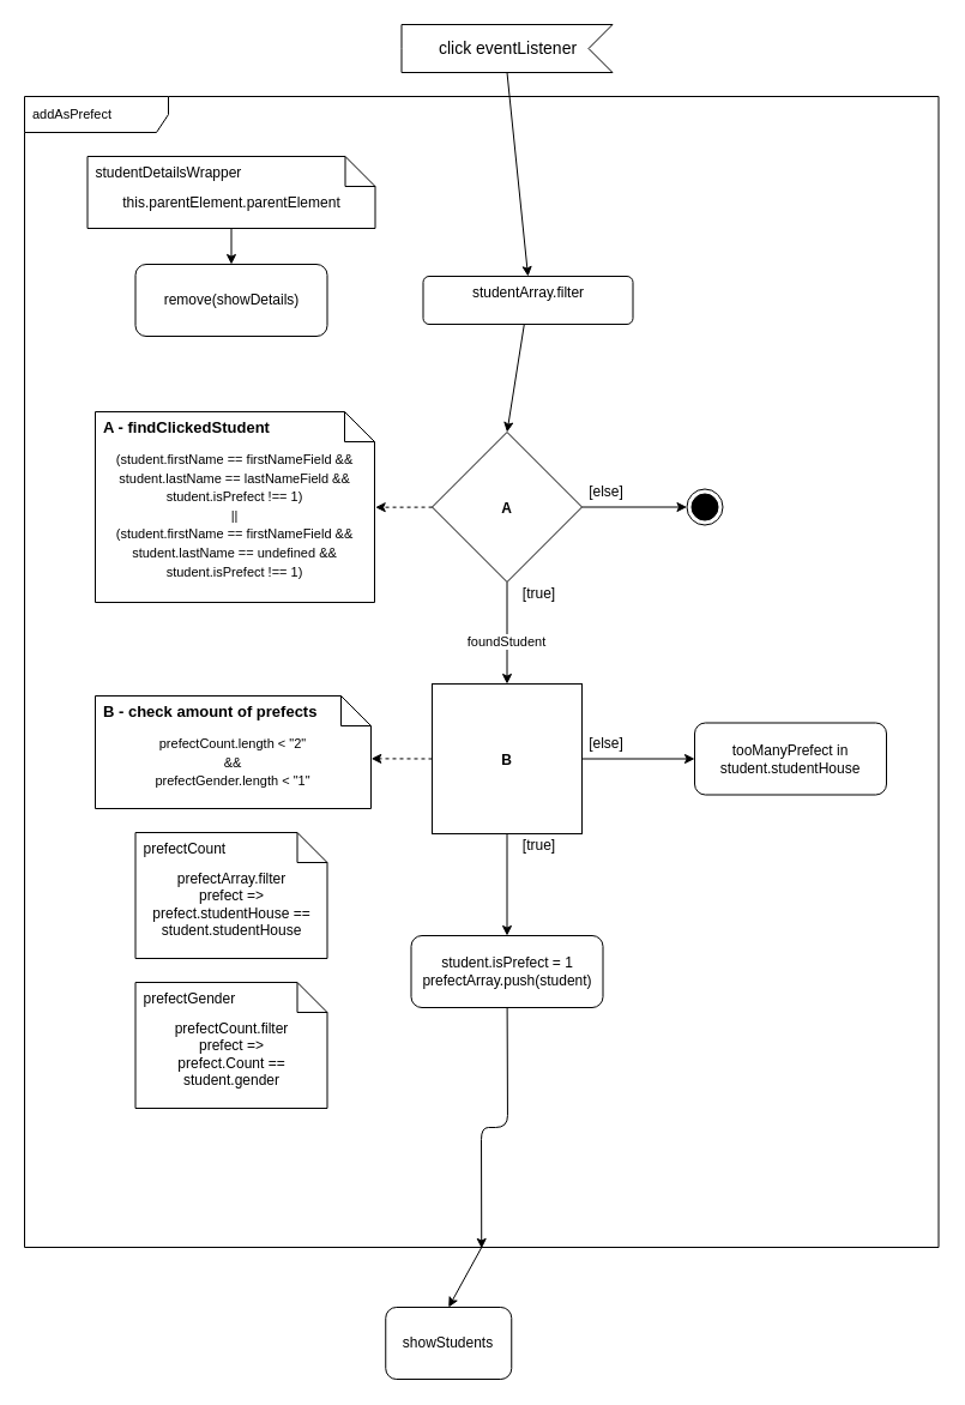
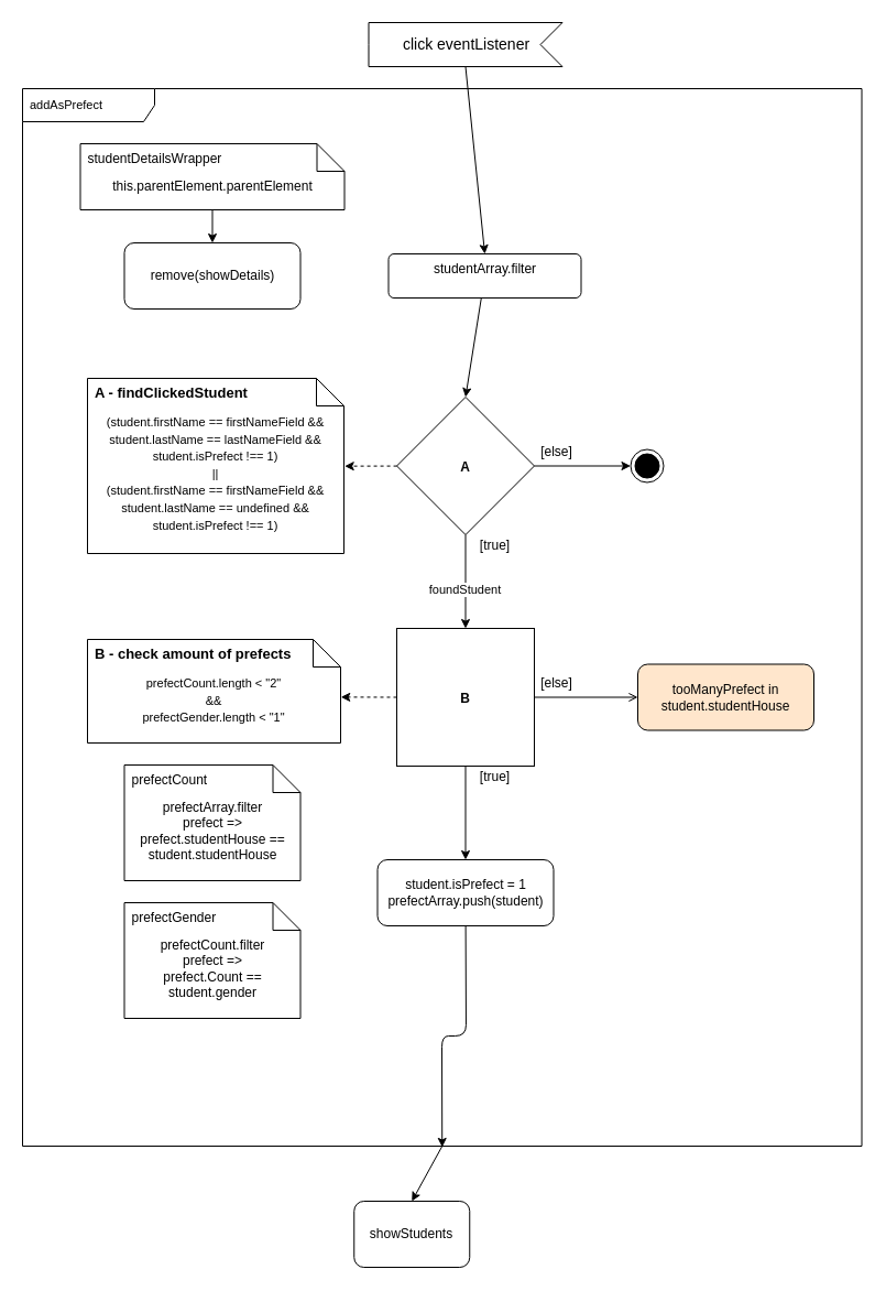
  <mxCell id="0" />
  <mxCell id="1" parent="0" />
  <mxCell id="2" value="addAsPrefect" style="shape=umlFrame;whiteSpace=wrap;html=1;width=120;height=30;boundedLbl=1;verticalAlign=middle;align=left;spacingLeft=5;labelBackgroundColor=default;fontSize=11;" vertex="1" parent="1"><mxGeometry x="20" y="80" width="762.5" height="960" as="geometry" /></mxCell>
  <mxCell id="3" style="edgeStyle=none;html=1;entryX=0.5;entryY=0;entryDx=0;entryDy=0;" edge="1" parent="1" source="4" target="8"><mxGeometry relative="1" as="geometry" /></mxCell>
  <mxCell id="4" value="this.parentElement.parentElement" style="shape=note2;boundedLbl=1;whiteSpace=wrap;html=1;size=25;verticalAlign=top;align=center;" vertex="1" parent="1"><mxGeometry x="72.5" y="130" width="240" height="60" as="geometry" /></mxCell>
  <mxCell id="5" value="studentDetailsWrapper" style="resizeWidth=1;part=1;strokeColor=none;fillColor=none;align=left;spacingLeft=5;" vertex="1" parent="4"><mxGeometry width="240" height="25" relative="1" as="geometry" /></mxCell>
  <mxCell id="6" style="edgeStyle=none;html=1;entryX=0.5;entryY=0;entryDx=0;entryDy=0;exitX=0;exitY=0;exitDx=88;exitDy=40;exitPerimeter=0;" edge="1" parent="1" source="7" target="10"><mxGeometry relative="1" as="geometry"><mxPoint x="422.6" y="80" as="targetPoint" /><mxPoint x="423" y="70" as="sourcePoint" /></mxGeometry></mxCell>
  <mxCell id="7" value="click eventListener" style="html=1;shape=mxgraph.infographic.ribbonSimple;notch1=20;notch2=0;align=center;verticalAlign=middle;fontSize=14;fontStyle=0;flipH=1;" vertex="1" parent="1"><mxGeometry x="334.5" y="20" width="176" height="40" as="geometry" /></mxCell>
  <mxCell id="8" value="remove(showDetails)" style="rounded=1;whiteSpace=wrap;html=1;" vertex="1" parent="1"><mxGeometry x="112.5" y="220" width="160" height="60" as="geometry" /></mxCell>
  <mxCell id="9" style="edgeStyle=none;html=1;entryX=0.5;entryY=0;entryDx=0;entryDy=0;" edge="1" parent="1" source="10" target="15"><mxGeometry relative="1" as="geometry"><mxPoint x="422.5" y="200" as="targetPoint" /></mxGeometry></mxCell>
  <mxCell id="10" value="studentArray.filter" style="html=1;align=center;verticalAlign=top;rounded=1;absoluteArcSize=1;arcSize=10;dashed=0;" vertex="1" parent="1"><mxGeometry x="352.5" y="230" width="175" height="40" as="geometry" /></mxCell>
  <mxCell id="11" style="edgeStyle=none;html=1;fontSize=11;entryX=0.5;entryY=0;entryDx=0;entryDy=0;" edge="1" parent="1" source="15" target="28"><mxGeometry relative="1" as="geometry"><mxPoint x="422.5" y="520" as="targetPoint" /></mxGeometry></mxCell>
  <mxCell id="12" value="foundStudent" style="edgeLabel;html=1;align=center;verticalAlign=middle;resizable=0;points=[];" vertex="1" connectable="0" parent="11"><mxGeometry x="0.164" y="-1" relative="1" as="geometry"><mxPoint as="offset" /></mxGeometry></mxCell>
  <mxCell id="13" style="edgeStyle=none;html=1;fontSize=11;entryX=0;entryY=0.5;entryDx=0;entryDy=0;" edge="1" parent="1" source="15" target="18"><mxGeometry relative="1" as="geometry"><mxPoint x="552.5" y="423" as="targetPoint" /></mxGeometry></mxCell>
  <mxCell id="14" style="edgeStyle=none;html=1;entryX=1.003;entryY=0.501;entryDx=0;entryDy=0;entryPerimeter=0;fontSize=11;dashed=1;" edge="1" parent="1" source="15" target="16"><mxGeometry relative="1" as="geometry" /></mxCell>
  <mxCell id="15" value="A" style="rhombus;fontSize=12;labelBackgroundColor=default;fontStyle=1" vertex="1" parent="1"><mxGeometry x="360" y="360" width="125" height="125" as="geometry" /></mxCell>
  <mxCell id="16" value="&lt;font style=&quot;font-size: 11px&quot;&gt;(student.firstName == firstNameField &amp;amp;&amp;amp;&lt;br&gt;student.lastName == lastNameField &amp;amp;&amp;amp;&lt;br&gt;student.isPrefect !== 1)&lt;br&gt;||&lt;br&gt;(student.firstName == firstNameField &amp;amp;&amp;amp; student.lastName == undefined &amp;amp;&amp;amp;&lt;br&gt;student.isPrefect !== 1)&lt;/font&gt;" style="shape=note2;boundedLbl=1;whiteSpace=wrap;html=1;size=25;verticalAlign=top;align=center;labelBackgroundColor=default;fontSize=13;" vertex="1" parent="1"><mxGeometry x="79" y="343" width="233" height="159" as="geometry" /></mxCell>
  <mxCell id="17" value="A - findClickedStudent" style="resizeWidth=1;part=1;strokeColor=none;fillColor=none;align=left;spacingLeft=5;labelBackgroundColor=default;fontSize=13;fontStyle=1;labelBorderColor=none;" vertex="1" parent="16"><mxGeometry width="233.0" height="25" relative="1" as="geometry" /></mxCell>
  <mxCell id="18" value="" style="ellipse;html=1;shape=endState;fillColor=#000000;strokeColor=#000000;labelBackgroundColor=default;fontSize=11;" vertex="1" parent="1"><mxGeometry x="572.5" y="407.5" width="30" height="30" as="geometry" /></mxCell>
  <mxCell id="19" style="edgeStyle=none;html=1;fontSize=11;entryX=0.5;entryY=0;entryDx=0;entryDy=0;" edge="1" parent="1" target="20"><mxGeometry relative="1" as="geometry"><mxPoint x="401.5" y="1080" as="targetPoint" /><mxPoint x="401.25" y="1040" as="sourcePoint" /></mxGeometry></mxCell>
  <mxCell id="20" value="showStudents" style="rounded=1;whiteSpace=wrap;html=1;" vertex="1" parent="1"><mxGeometry x="321.25" y="1090" width="105" height="60" as="geometry" /></mxCell>
  <mxCell id="21" value="[else]" style="text;html=1;align=center;verticalAlign=middle;resizable=0;points=[];autosize=1;strokeColor=none;fillColor=none;fontSize=12;" vertex="1" parent="1"><mxGeometry x="485" y="399.5" width="40" height="20" as="geometry" /></mxCell>
  <mxCell id="22" value="[true]" style="text;html=1;align=center;verticalAlign=middle;resizable=0;points=[];autosize=1;strokeColor=none;fillColor=none;fontSize=12;" vertex="1" parent="1"><mxGeometry x="429" y="485" width="40" height="20" as="geometry" /></mxCell>
  <mxCell id="23" value="prefectArray.filter&lt;br&gt;prefect =&amp;gt; prefect.studentHouse == student.studentHouse" style="shape=note2;boundedLbl=1;whiteSpace=wrap;html=1;size=25;verticalAlign=top;align=center;" vertex="1" parent="1"><mxGeometry x="112.5" y="694" width="160" height="105" as="geometry" /></mxCell>
  <mxCell id="24" value="prefectCount" style="resizeWidth=1;part=1;strokeColor=none;fillColor=none;align=left;spacingLeft=5;" vertex="1" parent="23"><mxGeometry width="160" height="25" relative="1" as="geometry" /></mxCell>
  <mxCell id="25" value="prefectCount.filter&lt;br&gt;prefect =&amp;gt;&lt;br&gt;prefect.Count == student.gender" style="shape=note2;boundedLbl=1;whiteSpace=wrap;html=1;size=25;verticalAlign=top;align=center;" vertex="1" parent="1"><mxGeometry x="112.5" y="819" width="160" height="105" as="geometry" /></mxCell>
  <mxCell id="26" value="prefectGender" style="resizeWidth=1;part=1;strokeColor=none;fillColor=none;align=left;spacingLeft=5;" vertex="1" parent="25"><mxGeometry width="160" height="25" relative="1" as="geometry" /></mxCell>
  <mxCell id="27" style="edgeStyle=none;html=1;entryX=0.5;entryY=0;entryDx=0;entryDy=0;" edge="1" parent="1" source="28" target="37"><mxGeometry relative="1" as="geometry"><mxPoint x="422.5" y="770" as="targetPoint" /></mxGeometry></mxCell>
  <mxCell id="28" value="B" style="fontSize=12;labelBackgroundColor=default;fontStyle=1;rounded=0;" vertex="1" parent="1"><mxGeometry x="360" y="570" width="125" height="125" as="geometry" /></mxCell>
  <mxCell id="29" value="&lt;span style=&quot;font-size: 11px&quot;&gt;prefectCount.length &amp;lt; &quot;2&quot; &lt;br&gt;&amp;amp;&amp;amp;&lt;br&gt;prefectGender.length &amp;lt; &quot;1&quot;&lt;/span&gt;" style="shape=note2;boundedLbl=1;whiteSpace=wrap;html=1;size=25;verticalAlign=top;align=center;labelBackgroundColor=default;fontSize=13;" vertex="1" parent="1"><mxGeometry x="79" y="580" width="230" height="94" as="geometry" /></mxCell>
  <mxCell id="30" value="B - check amount of prefects" style="resizeWidth=1;part=1;strokeColor=none;fillColor=none;align=left;spacingLeft=5;labelBackgroundColor=default;fontSize=13;fontStyle=1;labelBorderColor=none;" vertex="1" parent="29"><mxGeometry width="230.0" height="25" relative="1" as="geometry" /></mxCell>
  <mxCell id="31" style="edgeStyle=none;html=1;entryX=1.001;entryY=0.557;entryDx=0;entryDy=0;entryPerimeter=0;fontSize=11;dashed=1;exitX=0;exitY=0.5;exitDx=0;exitDy=0;" edge="1" parent="1" source="28" target="29"><mxGeometry relative="1" as="geometry"><mxPoint x="370.09" y="432.59" as="sourcePoint" /><mxPoint x="322.699" y="432.659" as="targetPoint" /></mxGeometry></mxCell>
  <mxCell id="32" value="[true]" style="text;html=1;align=center;verticalAlign=middle;resizable=0;points=[];autosize=1;strokeColor=none;fillColor=none;fontSize=12;" vertex="1" parent="1"><mxGeometry x="429" y="695" width="40" height="20" as="geometry" /></mxCell>
- <mxCell id="33" style="edgeStyle=none;html=1;fontSize=11;entryX=0;entryY=0.5;entryDx=0;entryDy=0;exitX=1;exitY=0.5;exitDx=0;exitDy=0;" edge="1" parent="1" target="35" source="28"><mxGeometry relative="1" as="geometry"><mxPoint x="572.5" y="632.5" as="targetPoint" /><mxPoint x="489" y="650" as="sourcePoint" /></mxGeometry></mxCell>
+ <mxCell id="33" style="edgeStyle=none;html=1;fontSize=11;entryX=0;entryY=0.5;entryDx=0;entryDy=0;exitX=1;exitY=0.5;exitDx=0;exitDy=0;endArrow=open;" edge="1" parent="1" target="35" source="28"><mxGeometry relative="1" as="geometry"><mxPoint x="572.5" y="632.5" as="targetPoint" /><mxPoint x="489" y="650" as="sourcePoint" /></mxGeometry></mxCell>
  <mxCell id="34" value="[else]" style="text;html=1;align=center;verticalAlign=middle;resizable=0;points=[];autosize=1;strokeColor=none;fillColor=none;fontSize=12;" vertex="1" parent="1"><mxGeometry x="485" y="610" width="40" height="20" as="geometry" /></mxCell>
- <mxCell id="35" value="tooManyPrefect in student.studentHouse" style="rounded=1;whiteSpace=wrap;html=1;" vertex="1" parent="1"><mxGeometry x="579" y="602.5" width="160" height="60" as="geometry" /></mxCell>
+ <mxCell id="35" value="tooManyPrefect in student.studentHouse" style="rounded=1;whiteSpace=wrap;html=1;fillColor=#ffe6cc;" vertex="1" parent="1"><mxGeometry x="579" y="602.5" width="160" height="60" as="geometry" /></mxCell>
  <mxCell id="36" style="edgeStyle=none;html=1;entryX=0.5;entryY=1.001;entryDx=0;entryDy=0;entryPerimeter=0;" edge="1" parent="1" source="37" target="2"><mxGeometry relative="1" as="geometry"><mxPoint x="422.5" y="870" as="targetPoint" /><Array as="points"><mxPoint x="423" y="940" /><mxPoint x="401" y="940" /></Array></mxGeometry></mxCell>
  <mxCell id="37" value="student.isPrefect = 1&lt;br&gt;prefectArray.push(student)" style="rounded=1;whiteSpace=wrap;html=1;" vertex="1" parent="1"><mxGeometry x="342.5" y="780" width="160" height="60" as="geometry" /></mxCell>
